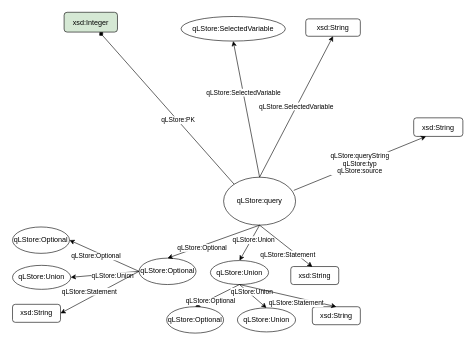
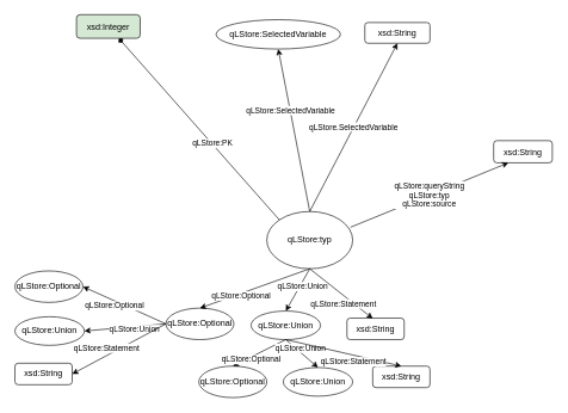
  <mxCell id="0" />
  <mxCell id="1" parent="0" />
- <mxCell id="2" value="qLStore:query" style="ellipse;whiteSpace=wrap;html=1;" parent="1" vertex="1"><mxGeometry x="372" y="295" width="120" height="80" as="geometry" /></mxCell>
+ <mxCell id="2" value="qLStore:typ" style="ellipse;whiteSpace=wrap;html=1;" parent="1" vertex="1"><mxGeometry x="372" y="295" width="120" height="80" as="geometry" /></mxCell>
  <mxCell id="3" value="" style="endArrow=diamond;html=1;exitX=0;exitY=0;exitDx=0;exitDy=0;" parent="1" source="2" target="5" edge="1"><mxGeometry width="50" height="50" relative="1" as="geometry"><mxPoint x="407" y="360" as="sourcePoint" /><mxPoint x="419" y="192" as="targetPoint" /></mxGeometry></mxCell>
  <mxCell id="4" value="qLStore:PK" style="edgeLabel;html=1;align=center;verticalAlign=middle;resizable=0;points=[];" parent="3" vertex="1" connectable="0"><mxGeometry x="-0.457" y="1" relative="1" as="geometry"><mxPoint x="-31.96" y="-38.92" as="offset" /></mxGeometry></mxCell>
  <mxCell id="5" value="xsd:Integer" style="rounded=1;whiteSpace=wrap;html=1;fillColor=#d5e8d4;" parent="1" vertex="1"><mxGeometry x="106" y="20" width="89" height="33" as="geometry" /></mxCell>
  <mxCell id="6" value="qLStore:SelectedVariable" style="ellipse;whiteSpace=wrap;html=1;" parent="1" vertex="1"><mxGeometry x="301" y="27" width="174" height="41" as="geometry" /></mxCell>
  <mxCell id="7" value="" style="endArrow=classic;html=1;entryX=0.5;entryY=1;entryDx=0;entryDy=0;exitX=0.5;exitY=0;exitDx=0;exitDy=0;" parent="1" source="2" target="6" edge="1"><mxGeometry width="50" height="50" relative="1" as="geometry"><mxPoint x="530.574" y="448.716" as="sourcePoint" /><mxPoint x="333" y="207" as="targetPoint" /></mxGeometry></mxCell>
  <mxCell id="8" value="qLStore:SelectedVariable" style="edgeLabel;html=1;align=center;verticalAlign=middle;resizable=0;points=[];" parent="7" vertex="1" connectable="0"><mxGeometry x="0.242" relative="1" as="geometry"><mxPoint as="offset" /></mxGeometry></mxCell>
  <mxCell id="9" value="qLStore:Optional" style="ellipse;whiteSpace=wrap;html=1;" parent="1" vertex="1"><mxGeometry x="231" y="430" width="95" height="44" as="geometry" /></mxCell>
  <mxCell id="10" value="xsd:String" style="rounded=1;whiteSpace=wrap;html=1;" parent="1" vertex="1"><mxGeometry x="509" y="31" width="91" height="29" as="geometry" /></mxCell>
  <mxCell id="11" value="qLStore.SelectedVariable" style="endArrow=classic;html=1;entryX=0.5;entryY=1;entryDx=0;entryDy=0;exitX=0.5;exitY=0;exitDx=0;exitDy=0;" parent="1" source="2" target="10" edge="1"><mxGeometry width="50" height="50" relative="1" as="geometry"><mxPoint x="407" y="353" as="sourcePoint" /><mxPoint x="457" y="303" as="targetPoint" /></mxGeometry></mxCell>
  <mxCell id="12" value="xsd:String" style="rounded=1;whiteSpace=wrap;html=1;" parent="1" vertex="1"><mxGeometry x="484" y="444" width="80" height="30" as="geometry" /></mxCell>
  <mxCell id="13" value="qLStore:Union" style="ellipse;whiteSpace=wrap;html=1;" parent="1" vertex="1"><mxGeometry x="350" y="434" width="97" height="40" as="geometry" /></mxCell>
  <mxCell id="14" value="" style="endArrow=classic;html=1;exitX=0.5;exitY=1;exitDx=0;exitDy=0;entryX=0.5;entryY=0;entryDx=0;entryDy=0;" parent="1" source="2" target="9" edge="1"><mxGeometry width="50" height="50" relative="1" as="geometry"><mxPoint x="407" y="360" as="sourcePoint" /><mxPoint x="457" y="310" as="targetPoint" /></mxGeometry></mxCell>
  <mxCell id="15" value="qLStore:Optional" style="edgeLabel;html=1;align=center;verticalAlign=middle;resizable=0;points=[];" parent="14" vertex="1" connectable="0"><mxGeometry x="0.186" y="-1" relative="1" as="geometry"><mxPoint x="-4.35" y="6.22" as="offset" /></mxGeometry></mxCell>
  <mxCell id="16" value="qLStore:Union" style="endArrow=classic;html=1;entryX=0.5;entryY=0;entryDx=0;entryDy=0;exitX=0.5;exitY=1;exitDx=0;exitDy=0;" parent="1" source="2" target="13" edge="1"><mxGeometry x="-0.214" y="4" width="50" height="50" relative="1" as="geometry"><mxPoint x="432" y="369" as="sourcePoint" /><mxPoint x="333" y="214" as="targetPoint" /><mxPoint as="offset" /></mxGeometry></mxCell>
  <mxCell id="17" value="qLStore:Statement" style="endArrow=classic;html=1;exitX=0.5;exitY=1;exitDx=0;exitDy=0;entryX=0.45;entryY=0.017;entryDx=0;entryDy=0;entryPerimeter=0;" parent="1" source="2" target="12" edge="1"><mxGeometry x="0.2" y="-9" width="50" height="50" relative="1" as="geometry"><mxPoint x="407" y="360" as="sourcePoint" /><mxPoint x="457" y="310" as="targetPoint" /><mxPoint as="offset" /></mxGeometry></mxCell>
  <mxCell id="18" value="qLStore:Optional" style="ellipse;whiteSpace=wrap;html=1;" parent="1" vertex="1"><mxGeometry y="378" width="95" height="44" as="geometry" x="20" /></mxCell>
  <mxCell id="19" value="qLStore:Union" style="ellipse;whiteSpace=wrap;html=1;" parent="1" vertex="1"><mxGeometry y="442" width="97" height="40" as="geometry" x="20" /></mxCell>
  <mxCell id="20" value="xsd:String" style="rounded=1;whiteSpace=wrap;html=1;" parent="1" vertex="1"><mxGeometry y="507" width="80" height="30" as="geometry" x="20" /></mxCell>
  <mxCell id="21" value="qLStore:Optional" style="ellipse;whiteSpace=wrap;html=1;" parent="1" vertex="1"><mxGeometry x="277" y="511" width="95" height="44" as="geometry" /></mxCell>
  <mxCell id="22" value="qLStore:Union" style="ellipse;whiteSpace=wrap;html=1;" parent="1" vertex="1"><mxGeometry x="395" y="513" width="97" height="40" as="geometry" /></mxCell>
  <mxCell id="23" value="xsd:String" style="rounded=1;whiteSpace=wrap;html=1;" parent="1" vertex="1"><mxGeometry x="520" y="511" width="80" height="30" as="geometry" /></mxCell>
  <mxCell id="24" value="" style="endArrow=classic;html=1;exitX=0;exitY=0.5;exitDx=0;exitDy=0;entryX=1;entryY=0.5;entryDx=0;entryDy=0;" parent="1" source="9" target="18" edge="1"><mxGeometry width="50" height="50" relative="1" as="geometry"><mxPoint x="314.5" y="331" as="sourcePoint" /><mxPoint x="161" y="386" as="targetPoint" /></mxGeometry></mxCell>
  <mxCell id="25" value="qLStore:Optional" style="edgeLabel;html=1;align=center;verticalAlign=middle;resizable=0;points=[];" parent="24" vertex="1" connectable="0"><mxGeometry x="0.186" y="-1" relative="1" as="geometry"><mxPoint x="-4.35" y="6.22" as="offset" /></mxGeometry></mxCell>
  <mxCell id="26" value="qLStore:Union" style="endArrow=classic;html=1;entryX=1;entryY=0.5;entryDx=0;entryDy=0;exitX=0;exitY=0.5;exitDx=0;exitDy=0;" parent="1" source="9" target="19" edge="1"><mxGeometry x="-0.214" y="4" width="50" height="50" relative="1" as="geometry"><mxPoint x="442" y="385" as="sourcePoint" /><mxPoint x="408.5" y="444" as="targetPoint" /><mxPoint as="offset" /></mxGeometry></mxCell>
  <mxCell id="27" value="qLStore:Statement" style="endArrow=classic;html=1;exitX=0;exitY=0.5;exitDx=0;exitDy=0;entryX=1;entryY=0.5;entryDx=0;entryDy=0;" parent="1" source="9" target="20" edge="1"><mxGeometry x="0.2" y="-9" width="50" height="50" relative="1" as="geometry"><mxPoint x="442" y="385" as="sourcePoint" /><mxPoint x="530" y="454.51" as="targetPoint" /><mxPoint as="offset" /></mxGeometry></mxCell>
  <mxCell id="28" value="" style="endArrow=classic;html=1;exitX=0.5;exitY=1;exitDx=0;exitDy=0;entryX=0.5;entryY=0;entryDx=0;entryDy=0;" parent="1" source="13" target="21" edge="1"><mxGeometry width="50" height="50" relative="1" as="geometry"><mxPoint x="442" y="385" as="sourcePoint" /><mxPoint x="288.5" y="440" as="targetPoint" /></mxGeometry></mxCell>
  <mxCell id="29" value="qLStore:Optional" style="edgeLabel;html=1;align=center;verticalAlign=middle;resizable=0;points=[];" parent="28" vertex="1" connectable="0"><mxGeometry x="0.186" y="-1" relative="1" as="geometry"><mxPoint x="-4.35" y="6.22" as="offset" /></mxGeometry></mxCell>
  <mxCell id="30" value="qLStore:Union" style="endArrow=classic;html=1;entryX=0.5;entryY=0;entryDx=0;entryDy=0;exitX=0.5;exitY=1;exitDx=0;exitDy=0;" parent="1" source="13" target="22" edge="1"><mxGeometry x="-0.214" y="4" width="50" height="50" relative="1" as="geometry"><mxPoint x="442" y="385" as="sourcePoint" /><mxPoint x="408.5" y="444" as="targetPoint" /><mxPoint as="offset" /></mxGeometry></mxCell>
  <mxCell id="31" value="qLStore:Statement" style="endArrow=classic;html=1;exitX=0.5;exitY=1;exitDx=0;exitDy=0;entryX=0.5;entryY=0;entryDx=0;entryDy=0;" parent="1" source="13" target="23" edge="1"><mxGeometry x="0.2" y="-9" width="50" height="50" relative="1" as="geometry"><mxPoint x="442" y="385" as="sourcePoint" /><mxPoint x="530" y="454.51" as="targetPoint" /><mxPoint as="offset" /></mxGeometry></mxCell>
  <mxCell id="32" value="xsd:String" style="rounded=1;whiteSpace=wrap;html=1;" parent="1" vertex="1"><mxGeometry x="689" y="196" width="82" height="31" as="geometry" /></mxCell>
  <mxCell id="33" value="qLStore:queryString&lt;br&gt;qLStore:typ&lt;br&gt;qLStore:source" style="endArrow=classic;html=1;entryX=0.25;entryY=1;entryDx=0;entryDy=0;exitX=0.975;exitY=0.275;exitDx=0;exitDy=0;exitPerimeter=0;" parent="1" source="2" target="32" edge="1"><mxGeometry width="50" height="50" relative="1" as="geometry"><mxPoint x="407" y="360" as="sourcePoint" /><mxPoint x="457" y="310" as="targetPoint" /></mxGeometry></mxCell>
